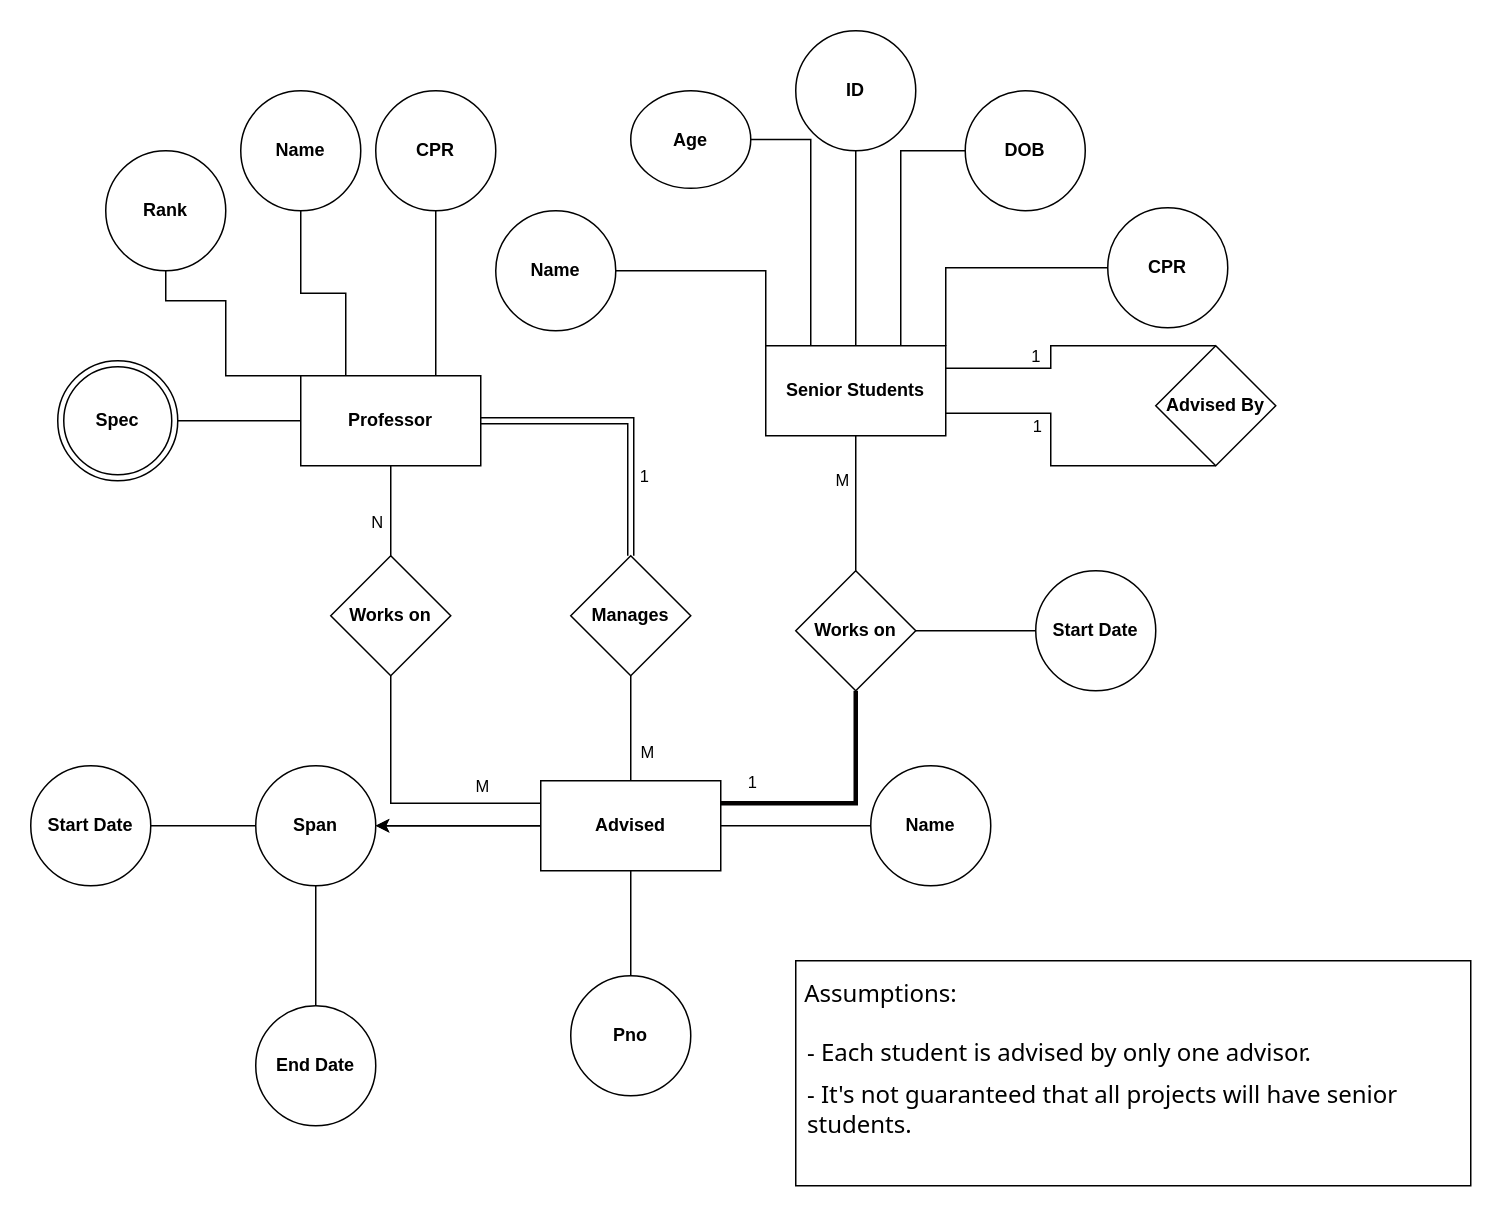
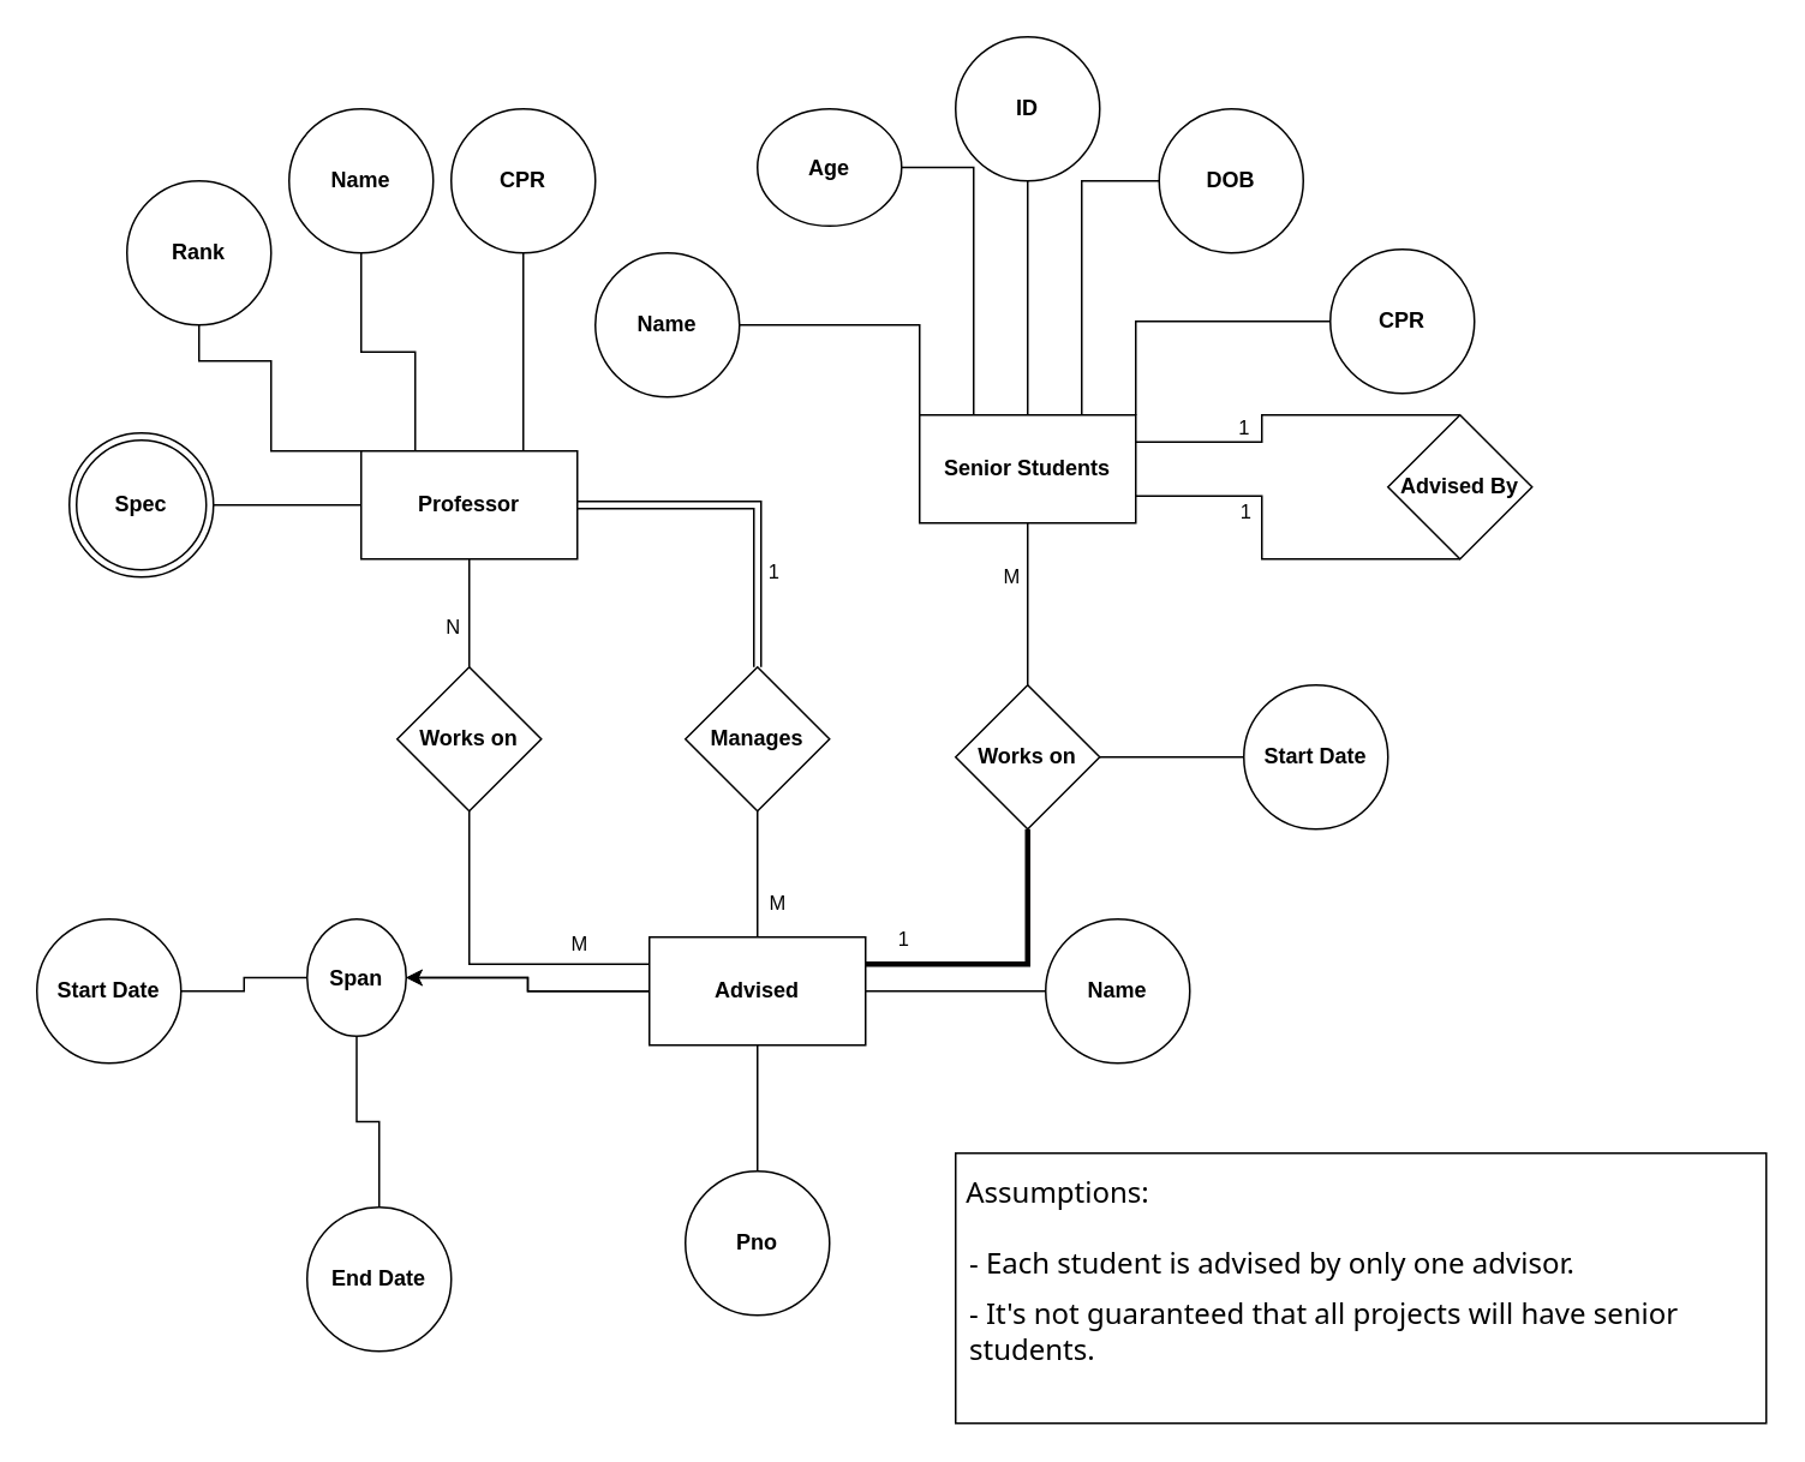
  <mxCell id="0" />
  <mxCell id="1" parent="0" />
  <mxCell id="2" value="" style="edgeStyle=orthogonalEdgeStyle;rounded=0;orthogonalLoop=1;jettySize=auto;html=1;" edge="1" parent="1" source="12" target="15"><mxGeometry relative="1" as="geometry" /></mxCell>
  <mxCell id="3" value="" style="edgeStyle=orthogonalEdgeStyle;rounded=0;orthogonalLoop=1;jettySize=auto;html=1;endArrow=none;endFill=0;" edge="1" parent="1" source="12" target="16"><mxGeometry relative="1" as="geometry" /></mxCell>
  <mxCell id="4" value="" style="edgeStyle=orthogonalEdgeStyle;rounded=0;orthogonalLoop=1;jettySize=auto;html=1;endArrow=none;endFill=0;" edge="1" parent="1" source="12" target="17"><mxGeometry relative="1" as="geometry" /></mxCell>
  <mxCell id="5" value="" style="edgeStyle=orthogonalEdgeStyle;rounded=0;orthogonalLoop=1;jettySize=auto;html=1;" edge="1" parent="1" source="12" target="15"><mxGeometry relative="1" as="geometry" /></mxCell>
  <mxCell id="6" value="" style="edgeStyle=orthogonalEdgeStyle;rounded=0;orthogonalLoop=1;jettySize=auto;html=1;endArrow=none;endFill=0;" edge="1" parent="1" source="12" target="20"><mxGeometry relative="1" as="geometry" /></mxCell>
  <mxCell id="7" value="M" style="edgeLabel;html=1;align=center;verticalAlign=middle;resizable=0;points=[];" vertex="1" connectable="0" parent="6"><mxGeometry x="-0.417" y="-2" relative="1" as="geometry"><mxPoint x="8" as="offset" /></mxGeometry></mxCell>
  <mxCell id="8" style="edgeStyle=orthogonalEdgeStyle;rounded=0;orthogonalLoop=1;jettySize=auto;html=1;exitX=0;exitY=0.25;exitDx=0;exitDy=0;endArrow=none;endFill=0;" edge="1" parent="1" source="12" target="23"><mxGeometry relative="1" as="geometry" /></mxCell>
  <mxCell id="9" value="M" style="edgeLabel;html=1;align=center;verticalAlign=middle;resizable=0;points=[];" vertex="1" connectable="0" parent="8"><mxGeometry x="-0.494" y="1" relative="1" as="geometry"><mxPoint x="7" y="-13" as="offset" /></mxGeometry></mxCell>
  <mxCell id="10" style="edgeStyle=orthogonalEdgeStyle;rounded=0;orthogonalLoop=1;jettySize=auto;html=1;exitX=1;exitY=0.25;exitDx=0;exitDy=0;entryX=0.5;entryY=1;entryDx=0;entryDy=0;strokeColor=#030101;endArrow=none;endFill=0;strokeWidth=3;fillColor=#f8cecc;" edge="1" parent="1" source="12" target="27"><mxGeometry relative="1" as="geometry" /></mxCell>
  <mxCell id="11" value="1" style="edgeLabel;html=1;align=center;verticalAlign=middle;resizable=0;points=[];" vertex="1" connectable="0" parent="10"><mxGeometry x="-0.731" y="2" relative="1" as="geometry"><mxPoint x="-2" y="-13" as="offset" /></mxGeometry></mxCell>
  <mxCell id="12" value="&lt;b&gt;Advised&lt;/b&gt;" style="rounded=0;whiteSpace=wrap;html=1;" vertex="1" parent="1"><mxGeometry x="360" y="520" width="120" height="60" as="geometry" /></mxCell>
  <mxCell id="13" value="" style="edgeStyle=orthogonalEdgeStyle;rounded=0;orthogonalLoop=1;jettySize=auto;html=1;endArrow=none;endFill=0;" edge="1" parent="1" source="15" target="18"><mxGeometry relative="1" as="geometry" /></mxCell>
  <mxCell id="14" value="" style="edgeStyle=orthogonalEdgeStyle;rounded=0;orthogonalLoop=1;jettySize=auto;html=1;endArrow=none;endFill=0;" edge="1" parent="1" source="15" target="19"><mxGeometry relative="1" as="geometry" /></mxCell>
- <mxCell id="15" value="&lt;b&gt;Span&lt;/b&gt;" style="ellipse;whiteSpace=wrap;html=1;rounded=0;" vertex="1" parent="1"><mxGeometry x="170" y="510" width="80" height="80" as="geometry" /></mxCell>
+ <mxCell id="15" value="&lt;b&gt;Span&lt;/b&gt;" style="ellipse;whiteSpace=wrap;html=1;rounded=0;" vertex="1" parent="1"><mxGeometry x="170" y="510" width="55" height="65" as="geometry" /></mxCell>
  <mxCell id="16" value="&lt;b&gt;Pno&lt;/b&gt;" style="ellipse;whiteSpace=wrap;html=1;rounded=0;" vertex="1" parent="1"><mxGeometry x="380" y="650" width="80" height="80" as="geometry" /></mxCell>
  <mxCell id="17" value="&lt;b&gt;Name&lt;/b&gt;" style="ellipse;whiteSpace=wrap;html=1;rounded=0;" vertex="1" parent="1"><mxGeometry x="580" y="510" width="80" height="80" as="geometry" /></mxCell>
  <mxCell id="18" value="&lt;b&gt;End Date&lt;/b&gt;" style="ellipse;whiteSpace=wrap;html=1;rounded=0;" vertex="1" parent="1"><mxGeometry x="170" y="670" width="80" height="80" as="geometry" /></mxCell>
  <mxCell id="19" value="&lt;b&gt;Start Date&lt;/b&gt;" style="ellipse;whiteSpace=wrap;html=1;rounded=0;" vertex="1" parent="1"><mxGeometry x="20" y="510" width="80" height="80" as="geometry" /></mxCell>
  <mxCell id="20" value="&lt;b&gt;Manages&lt;/b&gt;" style="rhombus;whiteSpace=wrap;html=1;rounded=0;" vertex="1" parent="1"><mxGeometry x="380" y="370" width="80" height="80" as="geometry" /></mxCell>
  <mxCell id="21" style="edgeStyle=orthogonalEdgeStyle;rounded=0;orthogonalLoop=1;jettySize=auto;html=1;entryX=0.5;entryY=1;entryDx=0;entryDy=0;endArrow=none;endFill=0;" edge="1" parent="1" source="23" target="45"><mxGeometry relative="1" as="geometry" /></mxCell>
  <mxCell id="22" value="N" style="edgeLabel;html=1;align=center;verticalAlign=middle;resizable=0;points=[];" vertex="1" connectable="0" parent="21"><mxGeometry x="-0.32" relative="1" as="geometry"><mxPoint x="-10" y="-3" as="offset" /></mxGeometry></mxCell>
  <mxCell id="23" value="&lt;b&gt;Works on&lt;/b&gt;" style="rhombus;whiteSpace=wrap;html=1;" vertex="1" parent="1"><mxGeometry x="220" y="370" width="80" height="80" as="geometry" /></mxCell>
  <mxCell id="24" value="" style="edgeStyle=orthogonalEdgeStyle;rounded=0;orthogonalLoop=1;jettySize=auto;html=1;endArrow=none;endFill=0;" edge="1" parent="1" source="27" target="28"><mxGeometry relative="1" as="geometry" /></mxCell>
  <mxCell id="25" value="" style="edgeStyle=orthogonalEdgeStyle;rounded=0;orthogonalLoop=1;jettySize=auto;html=1;endArrow=none;endFill=0;" edge="1" parent="1" source="27" target="30"><mxGeometry relative="1" as="geometry" /></mxCell>
  <mxCell id="26" value="M" style="edgeLabel;html=1;align=center;verticalAlign=middle;resizable=0;points=[];" vertex="1" connectable="0" parent="25"><mxGeometry x="0.356" y="-1" relative="1" as="geometry"><mxPoint x="-11" as="offset" /></mxGeometry></mxCell>
  <mxCell id="27" value="&lt;b&gt;Works on&lt;/b&gt;" style="rhombus;whiteSpace=wrap;html=1;" vertex="1" parent="1"><mxGeometry x="530" y="380" width="80" height="80" as="geometry" /></mxCell>
  <mxCell id="28" value="&lt;b&gt;Start Date&lt;/b&gt;" style="ellipse;whiteSpace=wrap;html=1;" vertex="1" parent="1"><mxGeometry x="690" y="380" width="80" height="80" as="geometry" /></mxCell>
  <mxCell id="29" value="" style="edgeStyle=orthogonalEdgeStyle;rounded=0;orthogonalLoop=1;jettySize=auto;html=1;endArrow=none;endFill=0;" edge="1" parent="1" source="30" target="36"><mxGeometry relative="1" as="geometry" /></mxCell>
  <mxCell id="30" value="&lt;b&gt;Senior Students&lt;/b&gt;" style="whiteSpace=wrap;html=1;" vertex="1" parent="1"><mxGeometry x="510" y="230" width="120" height="60" as="geometry" /></mxCell>
  <mxCell id="31" style="edgeStyle=orthogonalEdgeStyle;rounded=0;orthogonalLoop=1;jettySize=auto;html=1;exitX=0.5;exitY=0;exitDx=0;exitDy=0;entryX=1;entryY=0.25;entryDx=0;entryDy=0;endArrow=none;endFill=0;" edge="1" parent="1" source="35" target="30"><mxGeometry relative="1" as="geometry"><Array as="points"><mxPoint x="700" y="230" /><mxPoint x="700" y="245" /></Array></mxGeometry></mxCell>
  <mxCell id="32" value="1" style="edgeLabel;html=1;align=center;verticalAlign=middle;resizable=0;points=[];" vertex="1" connectable="0" parent="31"><mxGeometry x="0.366" y="-3" relative="1" as="geometry"><mxPoint x="-3" y="-6" as="offset" /></mxGeometry></mxCell>
  <mxCell id="33" style="edgeStyle=orthogonalEdgeStyle;rounded=0;orthogonalLoop=1;jettySize=auto;html=1;exitX=0.5;exitY=1;exitDx=0;exitDy=0;entryX=1;entryY=0.75;entryDx=0;entryDy=0;endArrow=none;endFill=0;" edge="1" parent="1" source="35" target="30"><mxGeometry relative="1" as="geometry"><Array as="points"><mxPoint x="700" y="310" /><mxPoint x="700" y="275" /></Array></mxGeometry></mxCell>
  <mxCell id="34" value="1" style="edgeLabel;html=1;align=center;verticalAlign=middle;resizable=0;points=[];" vertex="1" connectable="0" parent="33"><mxGeometry x="0.321" y="1" relative="1" as="geometry"><mxPoint x="-9" y="5" as="offset" /></mxGeometry></mxCell>
  <mxCell id="35" value="&lt;b&gt;Advised By&lt;/b&gt;" style="rhombus;whiteSpace=wrap;html=1;" vertex="1" parent="1"><mxGeometry x="770" y="230" width="80" height="80" as="geometry" /></mxCell>
  <mxCell id="36" value="&lt;b&gt;ID&lt;/b&gt;" style="ellipse;whiteSpace=wrap;html=1;" vertex="1" parent="1"><mxGeometry x="530" y="20" width="80" height="80" as="geometry" /></mxCell>
  <mxCell id="37" style="edgeStyle=orthogonalEdgeStyle;rounded=0;orthogonalLoop=1;jettySize=auto;html=1;entryX=0;entryY=0;entryDx=0;entryDy=0;endArrow=none;endFill=0;" edge="1" parent="1" source="38" target="30"><mxGeometry relative="1" as="geometry"><mxPoint x="510" y="220" as="targetPoint" /></mxGeometry></mxCell>
  <mxCell id="38" value="&lt;b&gt;Name&lt;/b&gt;" style="ellipse;whiteSpace=wrap;html=1;aspect=fixed;" vertex="1" parent="1"><mxGeometry x="330" y="140" width="80" height="80" as="geometry" /></mxCell>
  <mxCell id="39" style="edgeStyle=orthogonalEdgeStyle;rounded=0;orthogonalLoop=1;jettySize=auto;html=1;entryX=1;entryY=0;entryDx=0;entryDy=0;endArrow=none;endFill=0;" edge="1" parent="1" source="40" target="30"><mxGeometry relative="1" as="geometry" /></mxCell>
  <mxCell id="40" value="&lt;b&gt;CPR&lt;/b&gt;" style="ellipse;whiteSpace=wrap;html=1;aspect=fixed;" vertex="1" parent="1"><mxGeometry x="738" y="138" width="80" height="80" as="geometry" /></mxCell>
  <mxCell id="41" style="edgeStyle=orthogonalEdgeStyle;rounded=0;orthogonalLoop=1;jettySize=auto;html=1;entryX=0.25;entryY=0;entryDx=0;entryDy=0;endArrow=none;endFill=0;" edge="1" parent="1" source="42" target="30"><mxGeometry relative="1" as="geometry" /></mxCell>
  <mxCell id="42" value="&lt;b&gt;Age&lt;/b&gt;" style="ellipse;whiteSpace=wrap;html=1;aspect=fixed;" vertex="1" parent="1"><mxGeometry x="420" y="60" width="80" height="65" as="geometry" /></mxCell>
  <mxCell id="43" style="edgeStyle=orthogonalEdgeStyle;rounded=0;orthogonalLoop=1;jettySize=auto;html=1;entryX=0.75;entryY=0;entryDx=0;entryDy=0;exitX=0;exitY=0.5;exitDx=0;exitDy=0;endArrow=none;endFill=0;" edge="1" parent="1" source="44" target="30"><mxGeometry relative="1" as="geometry"><Array as="points"><mxPoint x="600" y="100" /></Array></mxGeometry></mxCell>
  <mxCell id="44" value="&lt;b&gt;DOB&lt;/b&gt;" style="ellipse;whiteSpace=wrap;html=1;aspect=fixed;" vertex="1" parent="1"><mxGeometry x="643" y="60" width="80" height="80" as="geometry" /></mxCell>
  <mxCell id="45" value="&lt;b&gt;Professor&lt;/b&gt;" style="rounded=0;whiteSpace=wrap;html=1;" vertex="1" parent="1"><mxGeometry x="200" y="250" width="120" height="60" as="geometry" /></mxCell>
  <mxCell id="46" value="" style="shape=link;html=1;rounded=0;entryX=0.5;entryY=0;entryDx=0;entryDy=0;exitX=1;exitY=0.5;exitDx=0;exitDy=0;" edge="1" parent="1" source="45" target="20"><mxGeometry width="100" relative="1" as="geometry"><mxPoint x="300" y="300" as="sourcePoint" /><mxPoint x="400" y="300" as="targetPoint" /><Array as="points"><mxPoint x="420" y="280" /></Array></mxGeometry></mxCell>
  <mxCell id="47" value="1" style="edgeLabel;html=1;align=center;verticalAlign=middle;resizable=0;points=[];" vertex="1" connectable="0" parent="46"><mxGeometry x="0.432" y="1" relative="1" as="geometry"><mxPoint x="7" as="offset" /></mxGeometry></mxCell>
  <mxCell id="48" style="edgeStyle=orthogonalEdgeStyle;rounded=0;orthogonalLoop=1;jettySize=auto;html=1;entryX=0;entryY=0;entryDx=0;entryDy=0;endArrow=none;endFill=0;" edge="1" parent="1" source="49" target="45"><mxGeometry relative="1" as="geometry"><Array as="points"><mxPoint x="110" y="200" /><mxPoint y="200" x="150" /><mxPoint y="250" x="150" /></Array></mxGeometry></mxCell>
  <mxCell id="49" value="&lt;b&gt;Rank&lt;/b&gt;" style="ellipse;whiteSpace=wrap;html=1;aspect=fixed;" vertex="1" parent="1"><mxGeometry x="70" y="100" width="80" height="80" as="geometry" /></mxCell>
  <mxCell id="50" style="edgeStyle=orthogonalEdgeStyle;rounded=0;orthogonalLoop=1;jettySize=auto;html=1;entryX=0.25;entryY=0;entryDx=0;entryDy=0;endArrow=none;endFill=0;" edge="1" parent="1" source="51" target="45"><mxGeometry relative="1" as="geometry" /></mxCell>
  <mxCell id="51" value="&lt;b&gt;Name&lt;/b&gt;" style="ellipse;whiteSpace=wrap;html=1;aspect=fixed;" vertex="1" parent="1"><mxGeometry x="160" y="60" width="80" height="80" as="geometry" /></mxCell>
  <mxCell id="52" style="edgeStyle=orthogonalEdgeStyle;rounded=0;orthogonalLoop=1;jettySize=auto;html=1;entryX=0.75;entryY=0;entryDx=0;entryDy=0;endArrow=none;endFill=0;" edge="1" parent="1" source="53" target="45"><mxGeometry relative="1" as="geometry" /></mxCell>
  <mxCell id="53" value="&lt;b&gt;CPR&lt;/b&gt;" style="ellipse;whiteSpace=wrap;html=1;aspect=fixed;" vertex="1" parent="1"><mxGeometry x="250" y="60" width="80" height="80" as="geometry" /></mxCell>
  <mxCell id="54" style="edgeStyle=orthogonalEdgeStyle;rounded=0;orthogonalLoop=1;jettySize=auto;html=1;exitX=1;exitY=0.5;exitDx=0;exitDy=0;endArrow=none;endFill=0;" edge="1" parent="1" source="55" target="45"><mxGeometry relative="1" as="geometry" /></mxCell>
  <mxCell id="55" value="&lt;b&gt;Spec&lt;/b&gt;" style="ellipse;shape=doubleEllipse;whiteSpace=wrap;html=1;aspect=fixed;" vertex="1" parent="1"><mxGeometry x="38" y="240" width="80" height="80" as="geometry" /></mxCell>
  <mxCell id="56" value="&lt;span style=&quot;font-family: Söhne, ui-sans-serif, system-ui, -apple-system, &amp;quot;Segoe UI&amp;quot;, Roboto, Ubuntu, Cantarell, &amp;quot;Noto Sans&amp;quot;, sans-serif, &amp;quot;Helvetica Neue&amp;quot;, Arial, &amp;quot;Apple Color Emoji&amp;quot;, &amp;quot;Segoe UI Emoji&amp;quot;, &amp;quot;Segoe UI Symbol&amp;quot;, &amp;quot;Noto Color Emoji&amp;quot;; font-size: 16px; white-space-collapse: preserve;&quot;&gt; Assumptions:&lt;br&gt;&lt;/span&gt;&lt;ul style=&quot;border: 0px solid rgb(227, 227, 227); box-sizing: border-box; --tw-border-spacing-x: 0; --tw-border-spacing-y: 0; --tw-translate-x: 0; --tw-translate-y: 0; --tw-rotate: 0; --tw-skew-x: 0; --tw-skew-y: 0; --tw-scale-x: 1; --tw-scale-y: 1; --tw-pan-x: ; --tw-pan-y: ; --tw-pinch-zoom: ; --tw-scroll-snap-strictness: proximity; --tw-gradient-from-position: ; --tw-gradient-via-position: ; --tw-gradient-to-position: ; --tw-ordinal: ; --tw-slashed-zero: ; --tw-numeric-figure: ; --tw-numeric-spacing: ; --tw-numeric-fraction: ; --tw-ring-inset: ; --tw-ring-offset-width: 0px; --tw-ring-offset-color: #fff; --tw-ring-color: rgb(59 130 246 / 0.5); --tw-ring-offset-shadow: 0 0 #0000; --tw-ring-shadow: 0 0 #0000; --tw-shadow: 0 0 #0000; --tw-shadow-colored: 0 0 #0000; --tw-blur: ; --tw-brightness: ; --tw-contrast: ; --tw-grayscale: ; --tw-hue-rotate: ; --tw-invert: ; --tw-saturate: ; --tw-sepia: ; --tw-drop-shadow: ; --tw-backdrop-blur: ; --tw-backdrop-brightness: ; --tw-backdrop-contrast: ; --tw-backdrop-grayscale: ; --tw-backdrop-hue-rotate: ; --tw-backdrop-invert: ; --tw-backdrop-opacity: ; --tw-backdrop-saturate: ; --tw-backdrop-sepia: ; list-style-position: initial; list-style-image: initial; margin: 1.25em 0px 0px; padding: 0px; display: flex; flex-direction: column; font-family: Söhne, ui-sans-serif, system-ui, -apple-system, &amp;quot;Segoe UI&amp;quot;, Roboto, Ubuntu, Cantarell, &amp;quot;Noto Sans&amp;quot;, sans-serif, &amp;quot;Helvetica Neue&amp;quot;, Arial, &amp;quot;Apple Color Emoji&amp;quot;, &amp;quot;Segoe UI Emoji&amp;quot;, &amp;quot;Segoe UI Symbol&amp;quot;, &amp;quot;Noto Color Emoji&amp;quot;; font-size: 16px; white-space-collapse: preserve;&quot;&gt;&lt;li style=&quot;border: 0px solid rgb(227, 227, 227); box-sizing: border-box; --tw-border-spacing-x: 0; --tw-border-spacing-y: 0; --tw-translate-x: 0; --tw-translate-y: 0; --tw-rotate: 0; --tw-skew-x: 0; --tw-skew-y: 0; --tw-scale-x: 1; --tw-scale-y: 1; --tw-pan-x: ; --tw-pan-y: ; --tw-pinch-zoom: ; --tw-scroll-snap-strictness: proximity; --tw-gradient-from-position: ; --tw-gradient-via-position: ; --tw-gradient-to-position: ; --tw-ordinal: ; --tw-slashed-zero: ; --tw-numeric-figure: ; --tw-numeric-spacing: ; --tw-numeric-fraction: ; --tw-ring-inset: ; --tw-ring-offset-width: 0px; --tw-ring-offset-color: #fff; --tw-ring-color: rgb(59 130 246 / 0.5); --tw-ring-offset-shadow: 0 0 #0000; --tw-ring-shadow: 0 0 #0000; --tw-shadow: 0 0 #0000; --tw-shadow-colored: 0 0 #0000; --tw-blur: ; --tw-brightness: ; --tw-contrast: ; --tw-grayscale: ; --tw-hue-rotate: ; --tw-invert: ; --tw-saturate: ; --tw-sepia: ; --tw-drop-shadow: ; --tw-backdrop-blur: ; --tw-backdrop-brightness: ; --tw-backdrop-contrast: ; --tw-backdrop-grayscale: ; --tw-backdrop-hue-rotate: ; --tw-backdrop-invert: ; --tw-backdrop-opacity: ; --tw-backdrop-saturate: ; --tw-backdrop-sepia: ; margin: 0px; padding-left: 0.375em; display: block; min-height: 28px;&quot;&gt;- Each student is advised by only one advisor.&lt;/li&gt;&lt;li style=&quot;border: 0px solid rgb(227, 227, 227); box-sizing: border-box; --tw-border-spacing-x: 0; --tw-border-spacing-y: 0; --tw-translate-x: 0; --tw-translate-y: 0; --tw-rotate: 0; --tw-skew-x: 0; --tw-skew-y: 0; --tw-scale-x: 1; --tw-scale-y: 1; --tw-pan-x: ; --tw-pan-y: ; --tw-pinch-zoom: ; --tw-scroll-snap-strictness: proximity; --tw-gradient-from-position: ; --tw-gradient-via-position: ; --tw-gradient-to-position: ; --tw-ordinal: ; --tw-slashed-zero: ; --tw-numeric-figure: ; --tw-numeric-spacing: ; --tw-numeric-fraction: ; --tw-ring-inset: ; --tw-ring-offset-width: 0px; --tw-ring-offset-color: #fff; --tw-ring-color: rgb(59 130 246 / 0.5); --tw-ring-offset-shadow: 0 0 #0000; --tw-ring-shadow: 0 0 #0000; --tw-shadow: 0 0 #0000; --tw-shadow-colored: 0 0 #0000; --tw-blur: ; --tw-brightness: ; --tw-contrast: ; --tw-grayscale: ; --tw-hue-rotate: ; --tw-invert: ; --tw-saturate: ; --tw-sepia: ; --tw-drop-shadow: ; --tw-backdrop-blur: ; --tw-backdrop-brightness: ; --tw-backdrop-contrast: ; --tw-backdrop-grayscale: ; --tw-backdrop-hue-rotate: ; --tw-backdrop-invert: ; --tw-backdrop-opacity: ; --tw-backdrop-saturate: ; --tw-backdrop-sepia: ; margin: 0px; padding-left: 0.375em; display: block; min-height: 28px;&quot;&gt;- It's not guaranteed that all projects will have senior students.&lt;/li&gt;&lt;/ul&gt;&lt;span style=&quot;color: rgb(236, 236, 236); font-family: Söhne, ui-sans-serif, system-ui, -apple-system, &amp;quot;Segoe UI&amp;quot;, Roboto, Ubuntu, Cantarell, &amp;quot;Noto Sans&amp;quot;, sans-serif, &amp;quot;Helvetica Neue&amp;quot;, Arial, &amp;quot;Apple Color Emoji&amp;quot;, &amp;quot;Segoe UI Emoji&amp;quot;, &amp;quot;Segoe UI Symbol&amp;quot;, &amp;quot;Noto Color Emoji&amp;quot;; font-size: 16px; white-space-collapse: preserve; background-color: rgb(33, 33, 33);&quot;&gt;&lt;br&gt;&lt;/span&gt;" style="rounded=0;whiteSpace=wrap;html=1;align=left;" vertex="1" parent="1"><mxGeometry x="530" y="640" width="450" height="150" as="geometry" /></mxCell>
